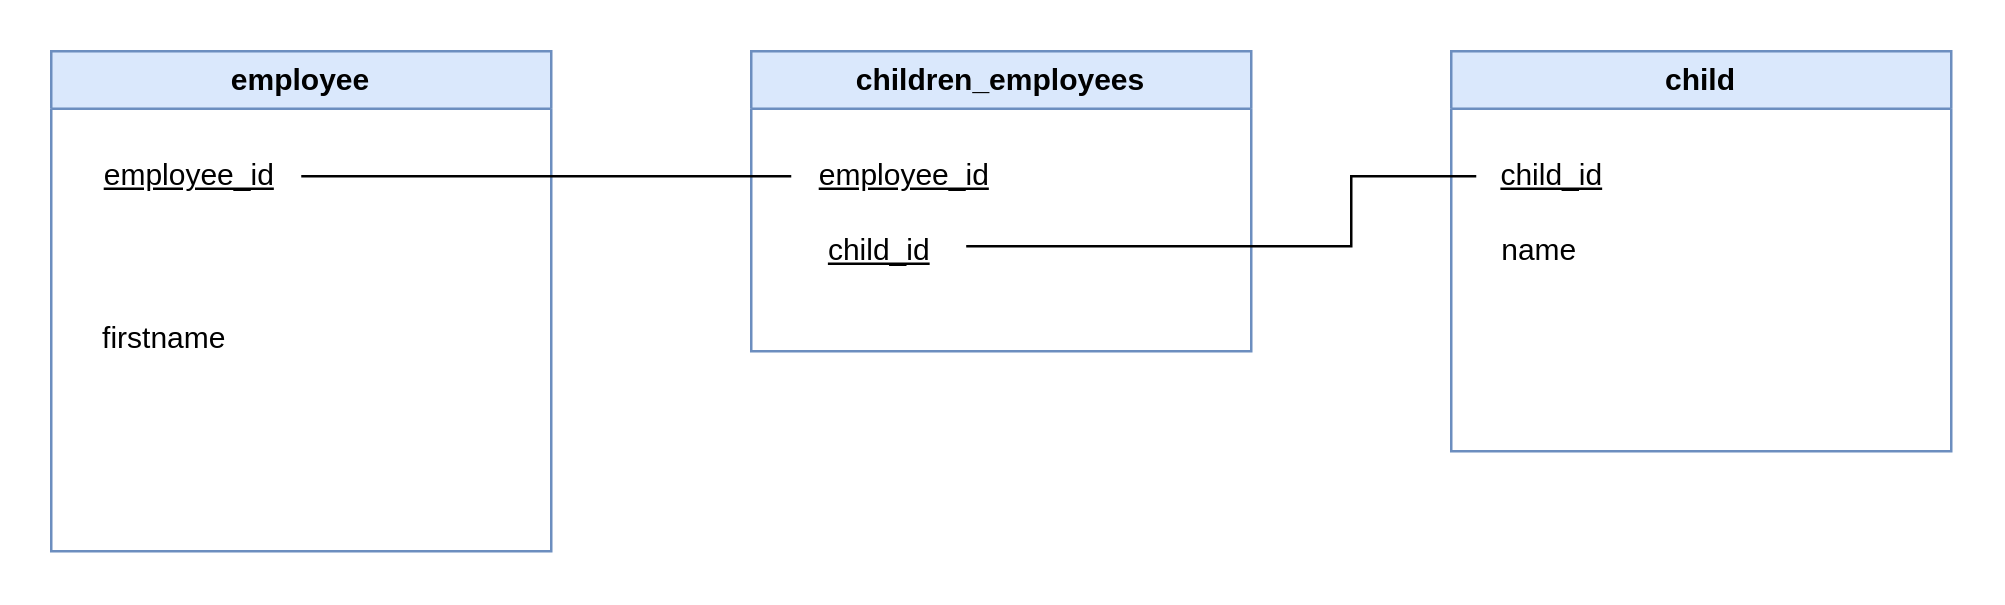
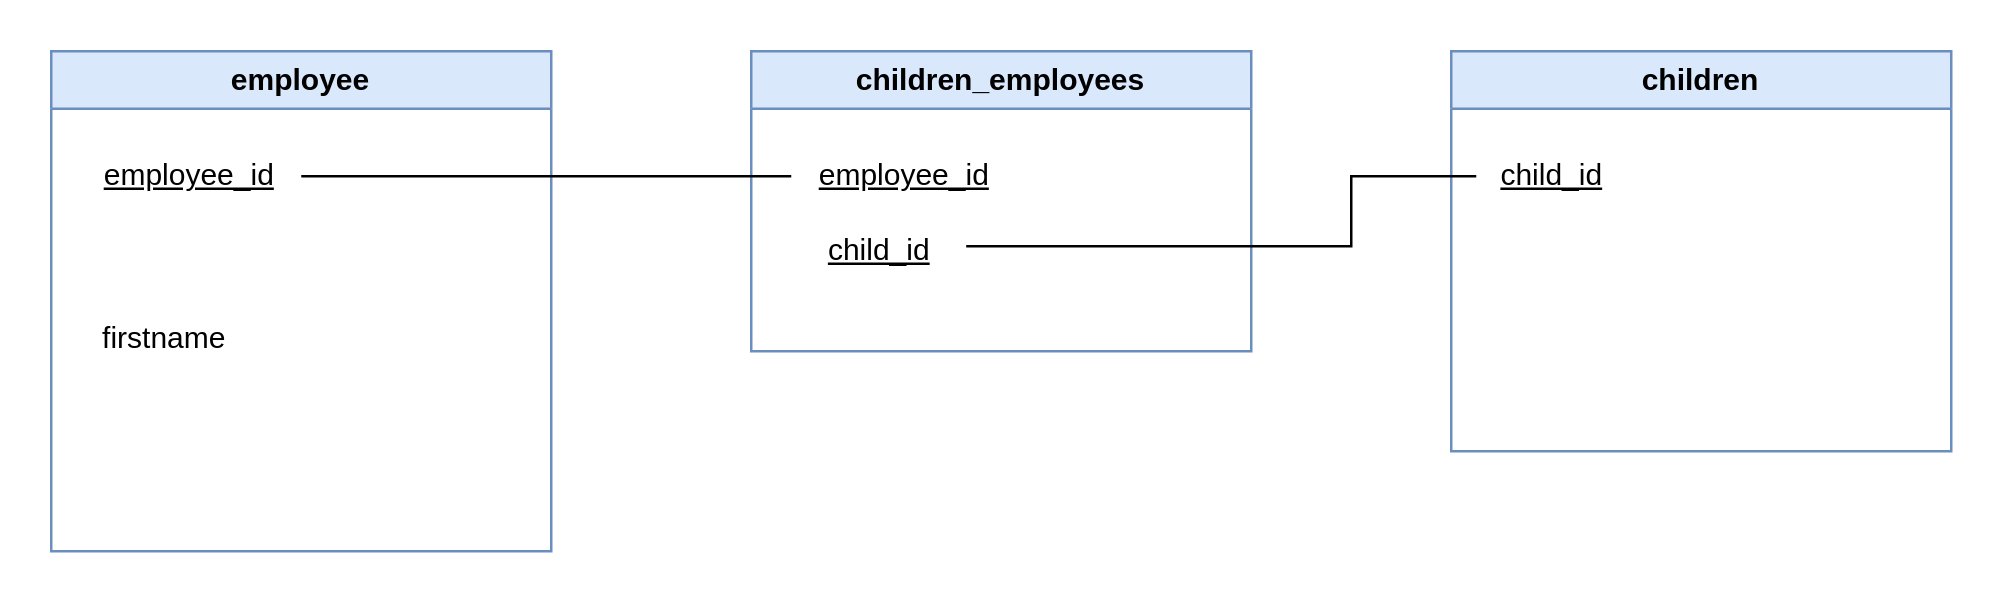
  <mxCell id="0" />
  <mxCell id="1" parent="0" />
  <mxCell id="2" value="employee" style="swimlane;whiteSpace=wrap;html=1;fillColor=#dae8fc;strokeColor=#6c8ebf;" parent="1" vertex="1"><mxGeometry x="20" y="20" width="200" height="200" as="geometry" /></mxCell>
  <mxCell id="3" value="&lt;u&gt;employee_id&lt;/u&gt;" style="text;html=1;align=center;verticalAlign=middle;resizable=0;points=[];autosize=1;strokeColor=none;fillColor=none;" parent="2" vertex="1"><mxGeometry x="10" y="35" width="90" height="30" as="geometry" /></mxCell>
  <mxCell id="4" value="firstname" style="text;html=1;align=center;verticalAlign=middle;resizable=0;points=[];autosize=1;strokeColor=none;fillColor=none;" parent="2" vertex="1"><mxGeometry x="10" y="100" width="70" height="30" as="geometry" /></mxCell>
- <mxCell id="5" value="child" style="swimlane;whiteSpace=wrap;html=1;fillColor=#dae8fc;strokeColor=#6c8ebf;" parent="1" vertex="1"><mxGeometry x="580" y="20" width="200" height="160" as="geometry" /></mxCell>
+ <mxCell id="5" value="children" style="swimlane;whiteSpace=wrap;html=1;fillColor=#dae8fc;strokeColor=#6c8ebf;" parent="1" vertex="1"><mxGeometry x="580" y="20" width="200" height="160" as="geometry" /></mxCell>
  <mxCell id="6" value="&lt;u&gt;child_id&lt;/u&gt;" style="text;html=1;align=center;verticalAlign=middle;resizable=0;points=[];autosize=1;strokeColor=none;fillColor=none;" parent="5" vertex="1"><mxGeometry x="10" y="35" width="60" height="30" as="geometry" /></mxCell>
- <mxCell id="7" value="name" style="text;html=1;align=center;verticalAlign=middle;resizable=0;points=[];autosize=1;strokeColor=none;fillColor=none;" parent="5" vertex="1"><mxGeometry x="10" y="65" width="50" height="30" as="geometry" /></mxCell>
  <mxCell id="8" value="children_employees" style="swimlane;whiteSpace=wrap;html=1;fillColor=#dae8fc;strokeColor=#6c8ebf;" parent="1" vertex="1"><mxGeometry x="300" y="20" width="200" height="120" as="geometry" /></mxCell>
  <mxCell id="9" value="&lt;u&gt;employee_id&lt;/u&gt;" style="text;html=1;align=center;verticalAlign=middle;resizable=0;points=[];autosize=1;strokeColor=none;fillColor=none;" parent="8" vertex="1"><mxGeometry x="16" y="35" width="90" height="30" as="geometry" /></mxCell>
  <mxCell id="10" value="&lt;u&gt;child_id&lt;/u&gt;" style="text;html=1;align=center;verticalAlign=middle;resizable=0;points=[];autosize=1;strokeColor=none;fillColor=none;" parent="8" vertex="1"><mxGeometry x="21" y="65" width="60" height="30" as="geometry" /></mxCell>
  <mxCell id="11" style="edgeStyle=orthogonalEdgeStyle;rounded=0;orthogonalLoop=1;jettySize=auto;html=1;endArrow=none;endFill=0;" parent="1" source="3" target="9" edge="1"><mxGeometry relative="1" as="geometry" /></mxCell>
  <mxCell id="12" style="edgeStyle=orthogonalEdgeStyle;rounded=0;orthogonalLoop=1;jettySize=auto;html=1;entryX=1.083;entryY=0.433;entryDx=0;entryDy=0;entryPerimeter=0;endArrow=none;endFill=0;" parent="1" source="6" target="10" edge="1"><mxGeometry relative="1" as="geometry"><Array as="points"><mxPoint x="540" y="70" /><mxPoint x="540" y="98" /></Array></mxGeometry></mxCell>
